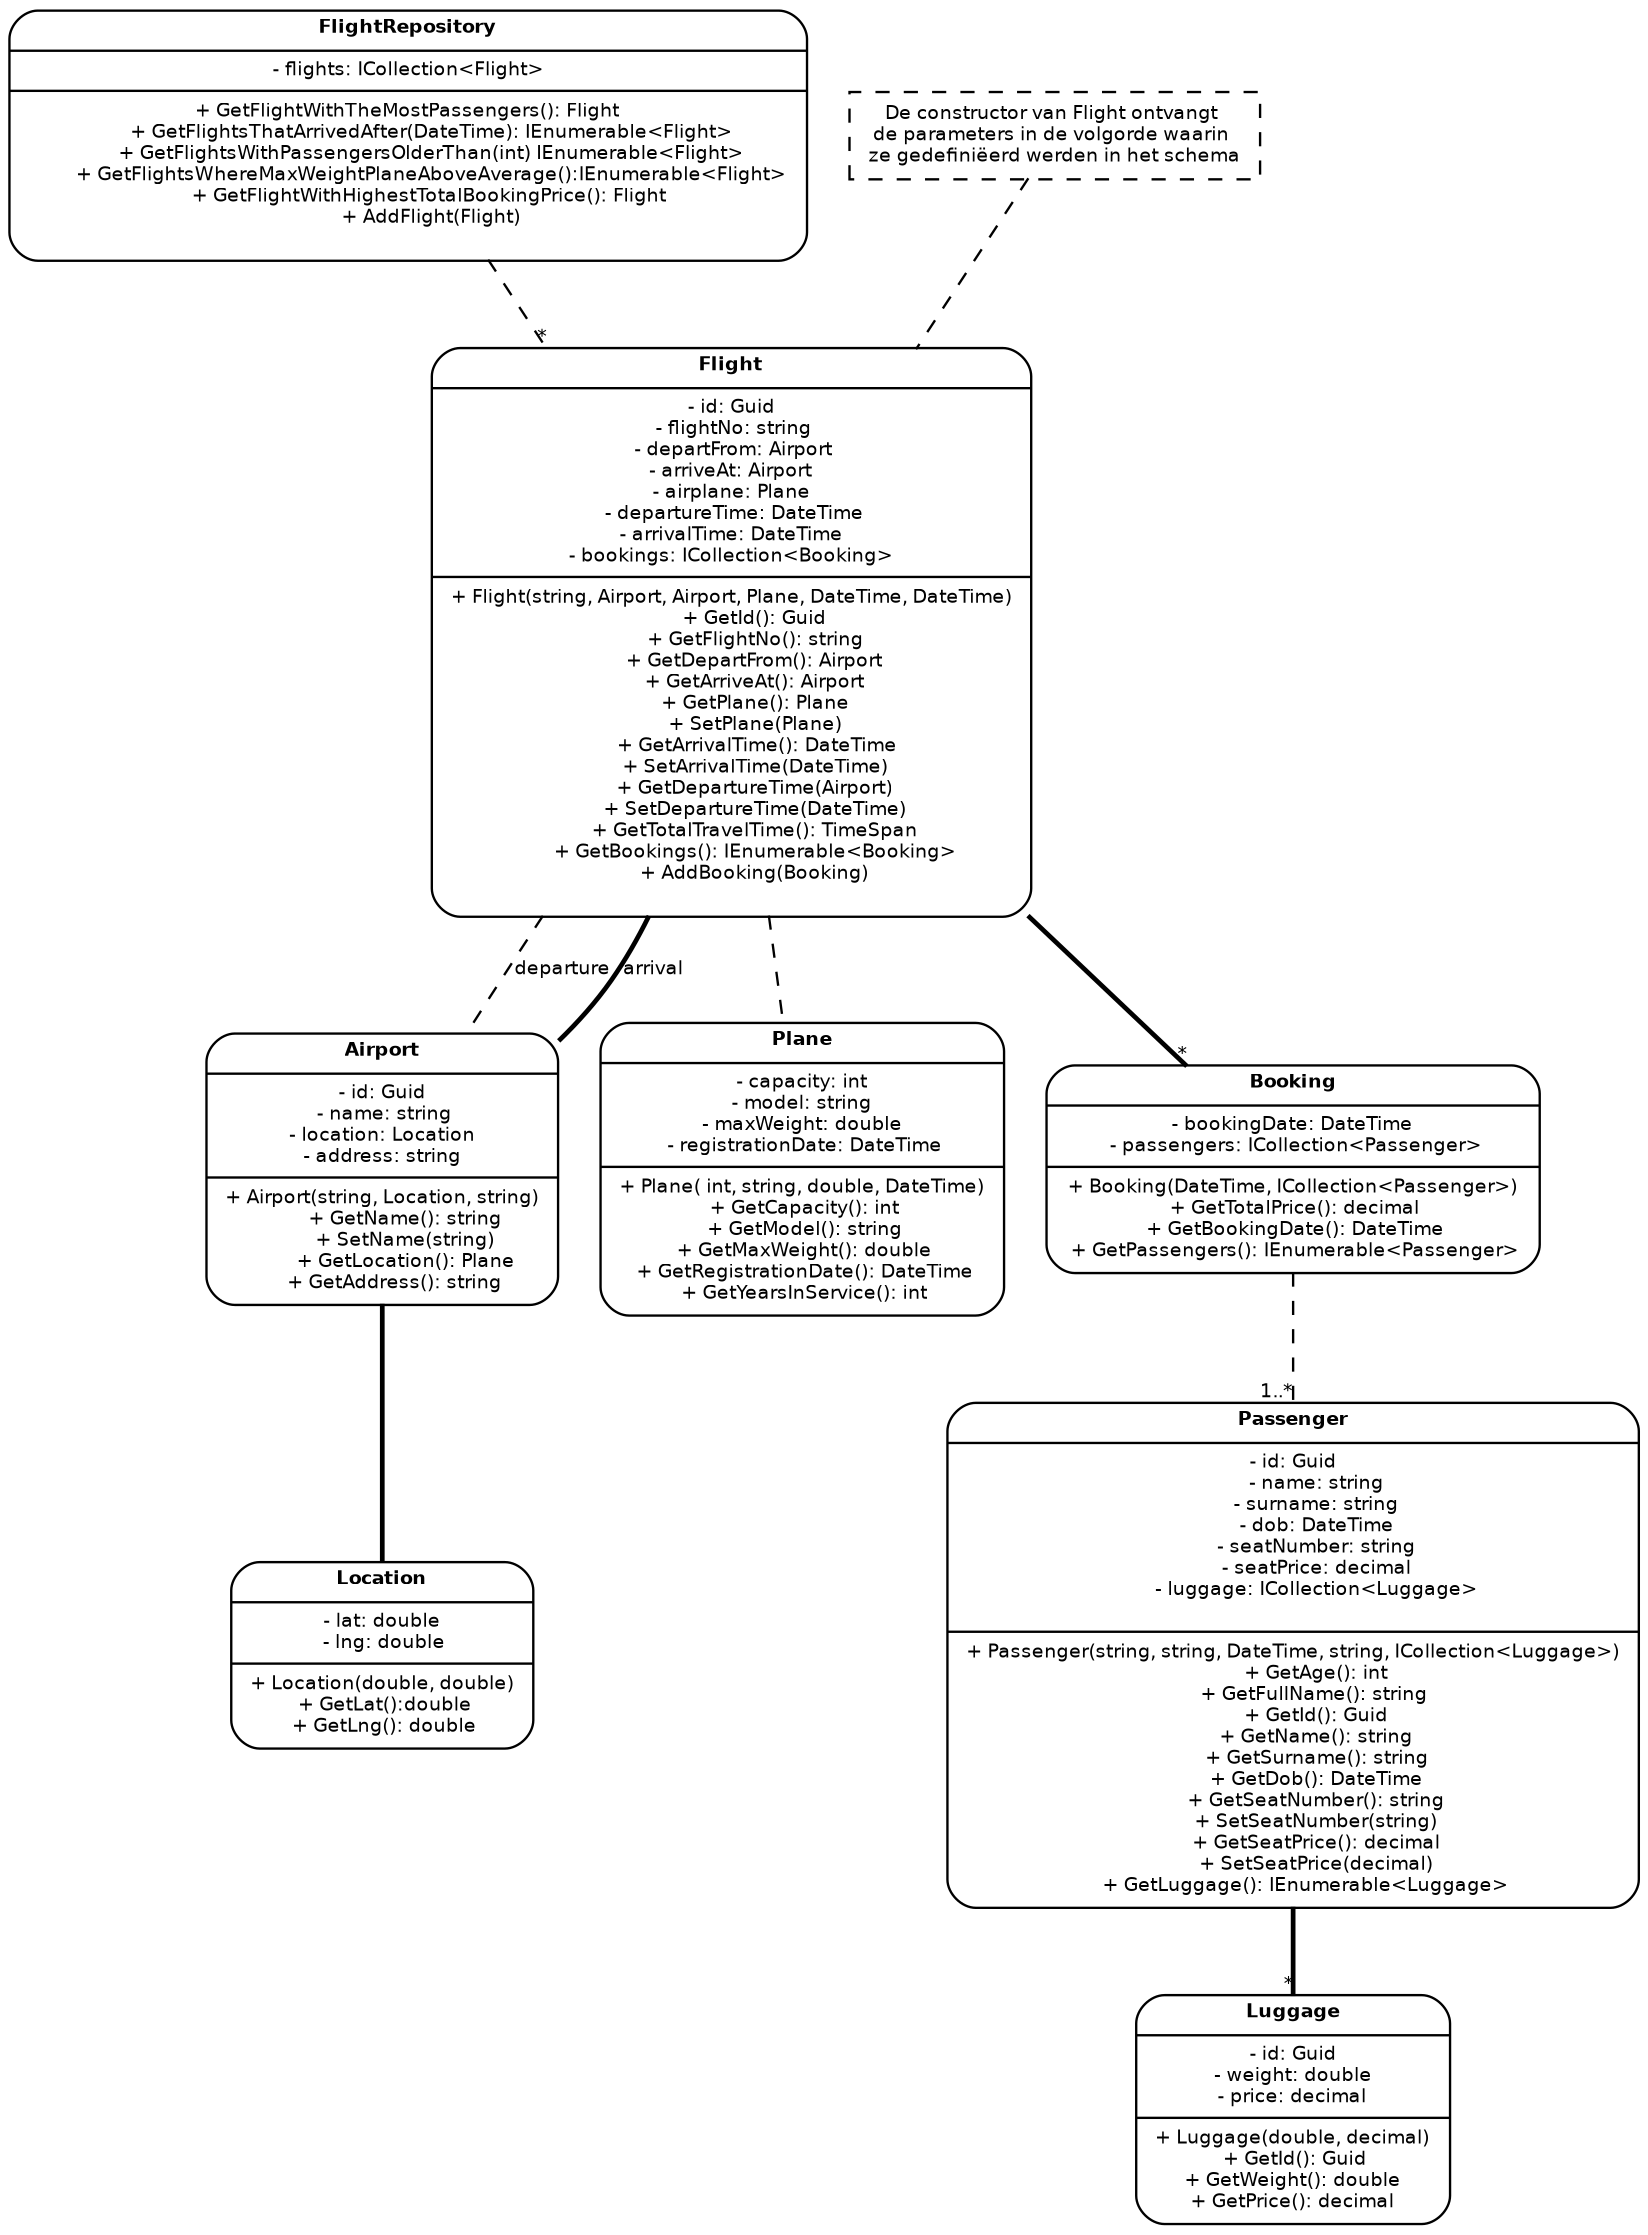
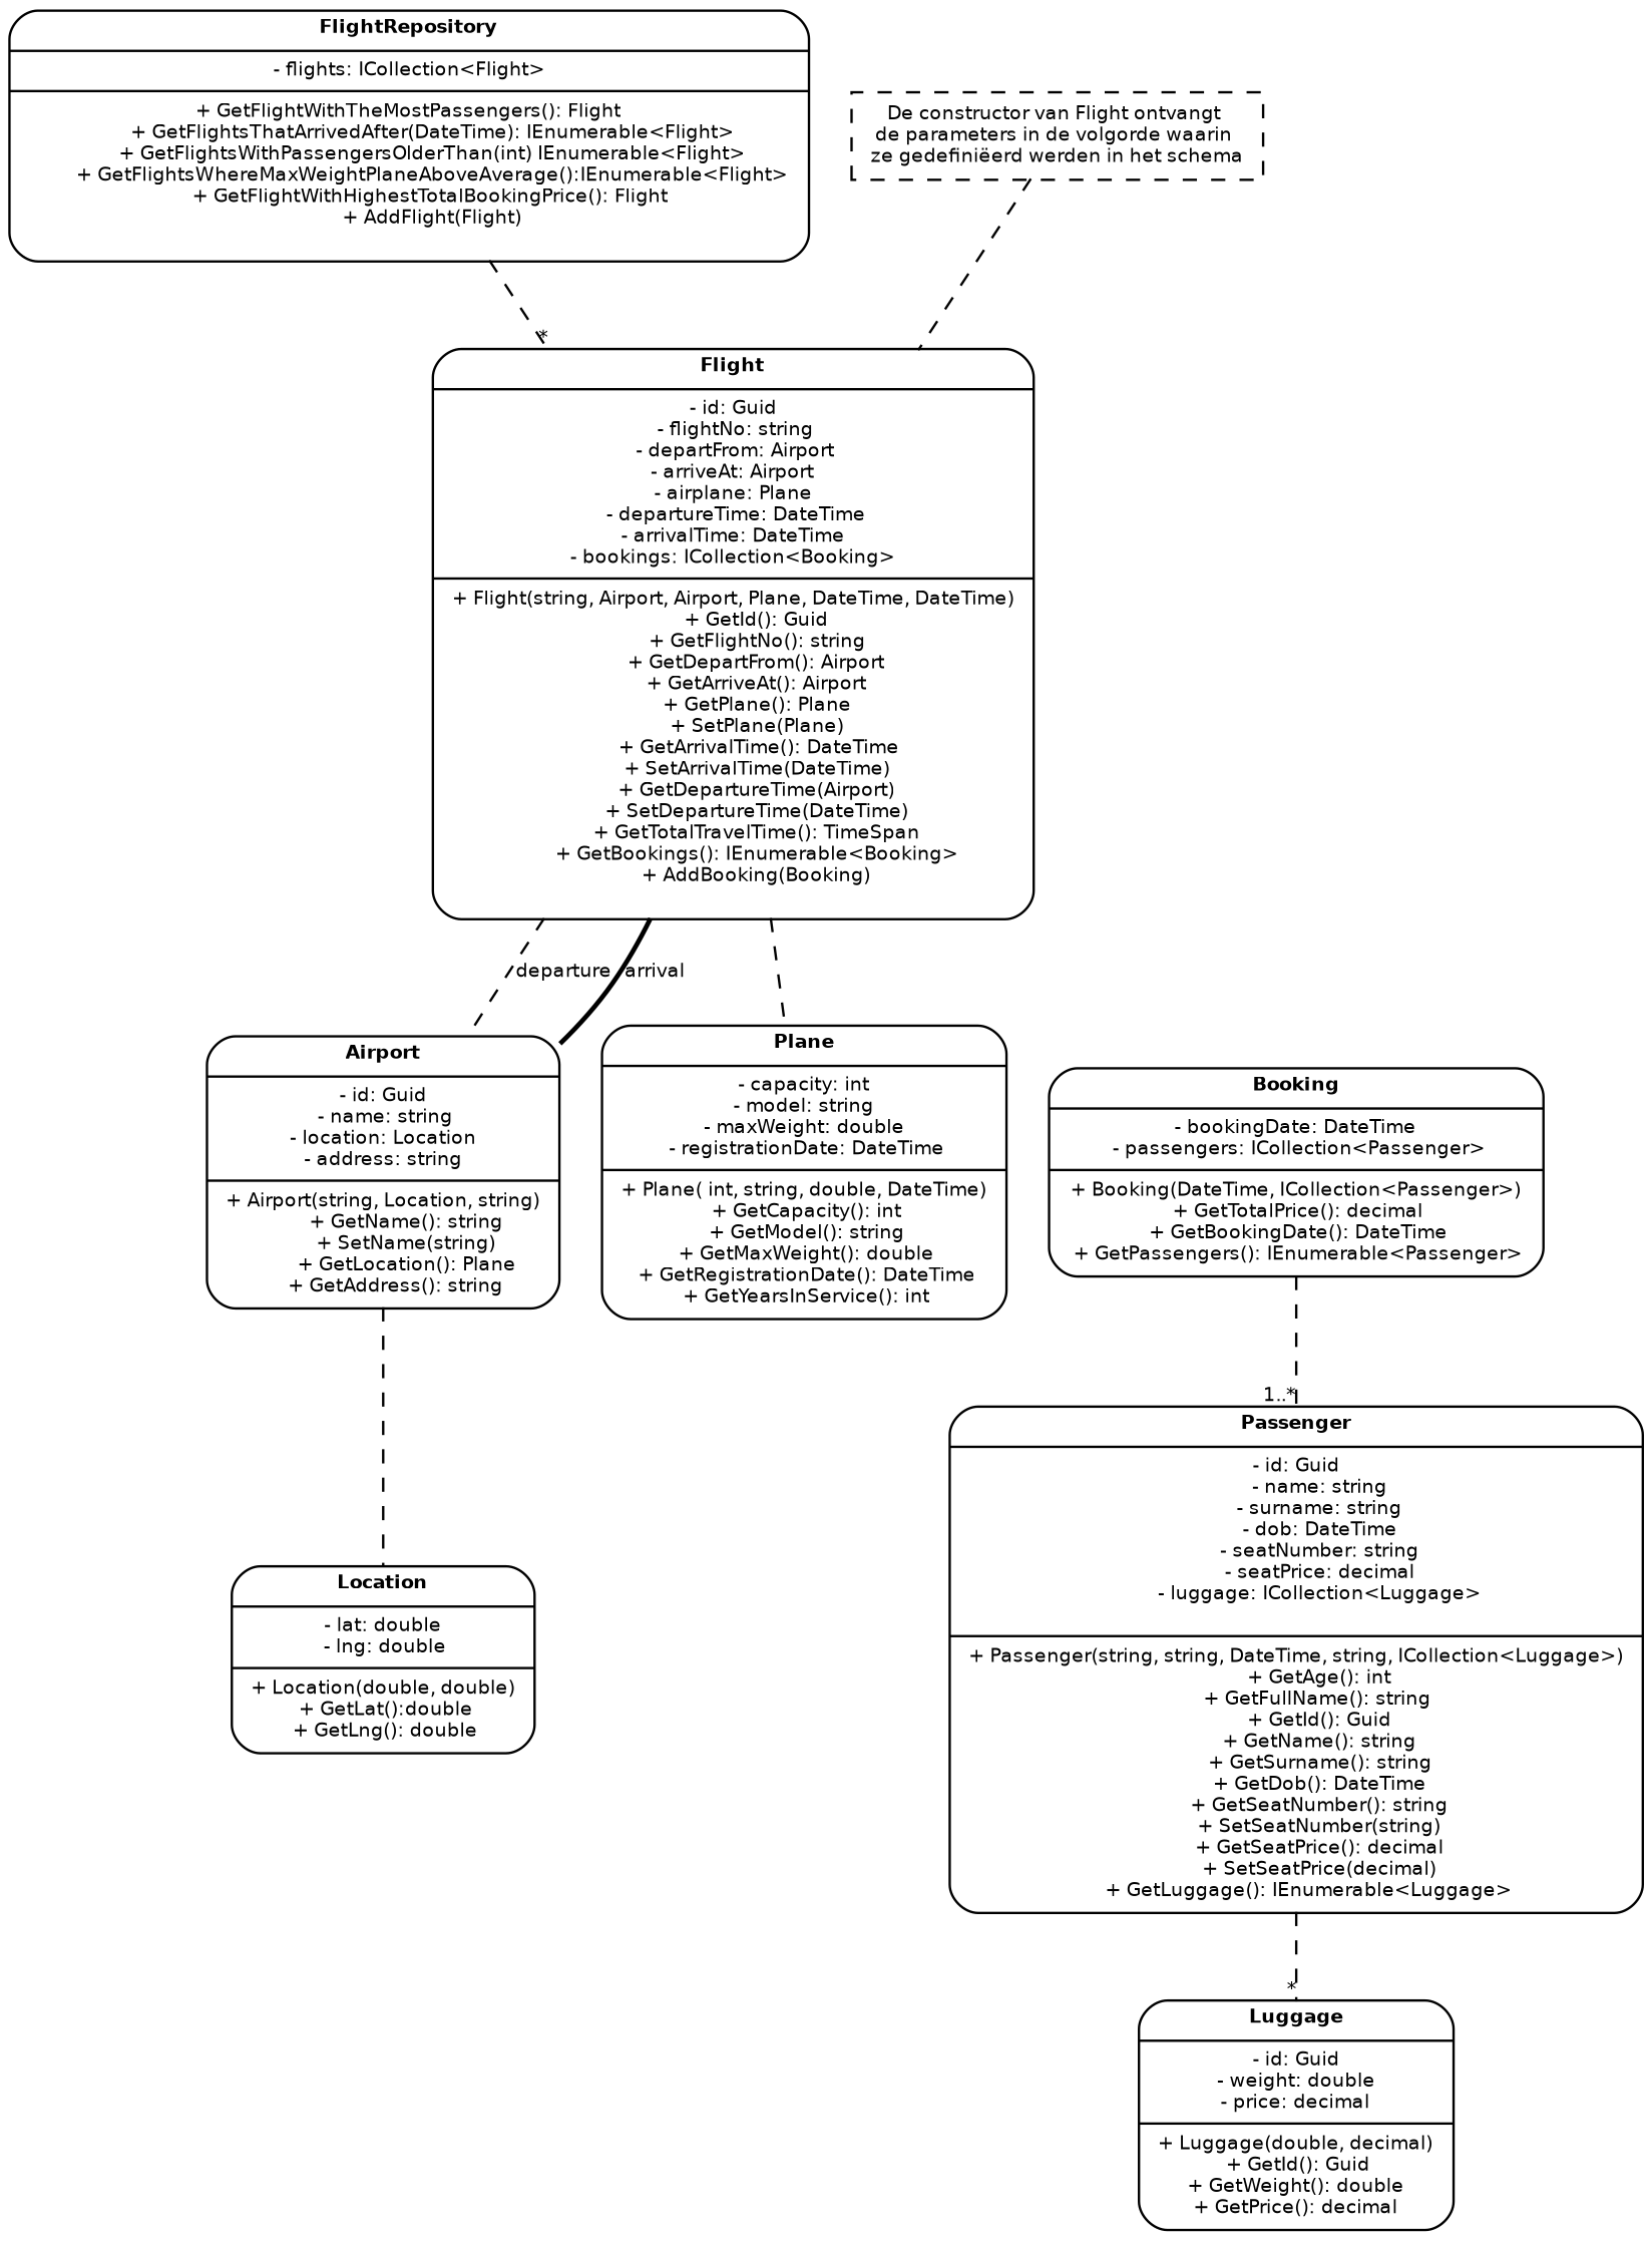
  digraph {
    fontname="Bitstream Vera Sans"
    fontsize=8
    rankdir=TB
    node [fontname="Bitstream Vera Sans" fontsize=8 shape=Mrecord]
    edge [dir=none fontname="Bitstream Vera Sans" fontsize=8 style=dashed]
    n1 [label=<{<B>Passenger</B> |          - id: Guid<br />         - name: string<br />         - surname: string<br />         - dob: DateTime<br />         - seatNumber: string<br />         - seatPrice: decimal<br />          - luggage: ICollection&lt;Luggage&gt; <br />          |         + Passenger(string, string, DateTime, string, ICollection&lt;Luggage&gt;)<br />         + GetAge(): int<br />         + GetFullName(): string <br />         + GetId(): Guid<br />         + GetName(): string<br />         + GetSurname(): string<br />         + GetDob(): DateTime<br />         + GetSeatNumber(): string<br />         + SetSeatNumber(string)<br />         + GetSeatPrice(): decimal<br />         + SetSeatPrice(decimal)<br />         + GetLuggage(): IEnumerable&lt;Luggage&gt;     }>]
    n2 [label=<{<B>Luggage</B> | - id: Guid<br />- weight: double<br />- price: decimal<br /> | + Luggage(double, decimal)<br /> + GetId(): Guid<br />+ GetWeight(): double<br />+ GetPrice(): decimal<br /> }>]
    n3 [label=<{<B>Airport</B> | - id: Guid<br /> - name: string<br />- location: Location<br />- address: string<br /> |          + Airport(string, Location, string)<br />         + GetName(): string<br />         + SetName(string)<br />         + GetLocation(): Plane<br />         + GetAddress(): string     }>]
    n4 [label=<{<B>Location</B> | - lat: double<br /> - lng: double<br /> | + Location(double, double)<br /> + GetLat():double<br /> + GetLng(): double<br /> }>]
    n5 [label=<{<B>Plane</B> | - capacity: int<br />- model: string<br />- maxWeight: double<br /> - registrationDate: DateTime<br />| + Plane( int, string, double, DateTime)<br /> + GetCapacity(): int<br /> + GetModel(): string<br /> + GetMaxWeight(): double<br /> + GetRegistrationDate(): DateTime<br /> + GetYearsInService(): int<br /> }>]
    n6 [label=<{<B>Booking</B> | - bookingDate: DateTime<br /> - passengers: ICollection&lt;Passenger&gt;<br /> | + Booking(DateTime, ICollection&lt;Passenger&gt;)<br /> + GetTotalPrice(): decimal<br /> + GetBookingDate(): DateTime<br /> + GetPassengers(): IEnumerable&lt;Passenger&gt;<br />}>]
    n7 [label=<{<B>Flight</B> | - id: Guid<br /> - flightNo: string<br /> - departFrom: Airport<br />- arriveAt: Airport<br />- airplane: Plane<br /> - departureTime: DateTime<br />- arrivalTime: DateTime<br />- bookings: ICollection&lt;Booking&gt;<br /> |          + Flight(string, Airport, Airport, Plane, DateTime, DateTime)<br />         + GetId(): Guid<br />         + GetFlightNo(): string<br />         + GetDepartFrom(): Airport<br />         + GetArriveAt(): Airport<br />         + GetPlane(): Plane<br />         + SetPlane(Plane)<br />          + GetArrivalTime(): DateTime<br />         + SetArrivalTime(DateTime)<br />         + GetDepartureTime(Airport)<br />         + SetDepartureTime(DateTime)<br />         + GetTotalTravelTime(): TimeSpan<br />         + GetBookings(): IEnumerable&lt;Booking&gt;<br />         + AddBooking(Booking)<br />     }>]
    n8 [label=<{<B>FlightRepository</B> | - flights: ICollection&lt;Flight&gt;<br /> |          + GetFlightWithTheMostPassengers(): Flight<br />         + GetFlightsThatArrivedAfter(DateTime): IEnumerable&lt;Flight&gt;<br />         + GetFlightsWithPassengersOlderThan(int) IEnumerable&lt;Flight&gt;<br />         + GetFlightsWhereMaxWeightPlaneAboveAverage():IEnumerable&lt;Flight&gt;<br />         + GetFlightWithHighestTotalBookingPrice(): Flight <br />         + AddFlight(Flight)<br />     }>]
    n9 [label=<{ De constructor van Flight ontvangt <br/>de parameters in de volgorde waarin <br/>ze gedefiniëerd werden in het schema }> shape=record style=dashed]
-   n1 -> n2 [headlabel="*" style=bold]
-   n3 -> n4 [style=bold]
+   n1 -> n2 [headlabel="*"]
+   n3 -> n4
    n6 -> n1 [headlabel="1..*"]
    n7 -> n3 [label=departure]
    n7 -> n3 [label=arrival style=bold]
    n7 -> n5
-   n7 -> n6 [headlabel="*" style=bold]
    n8 -> n7 [headlabel="*"]
    n9 -> n7
  }
